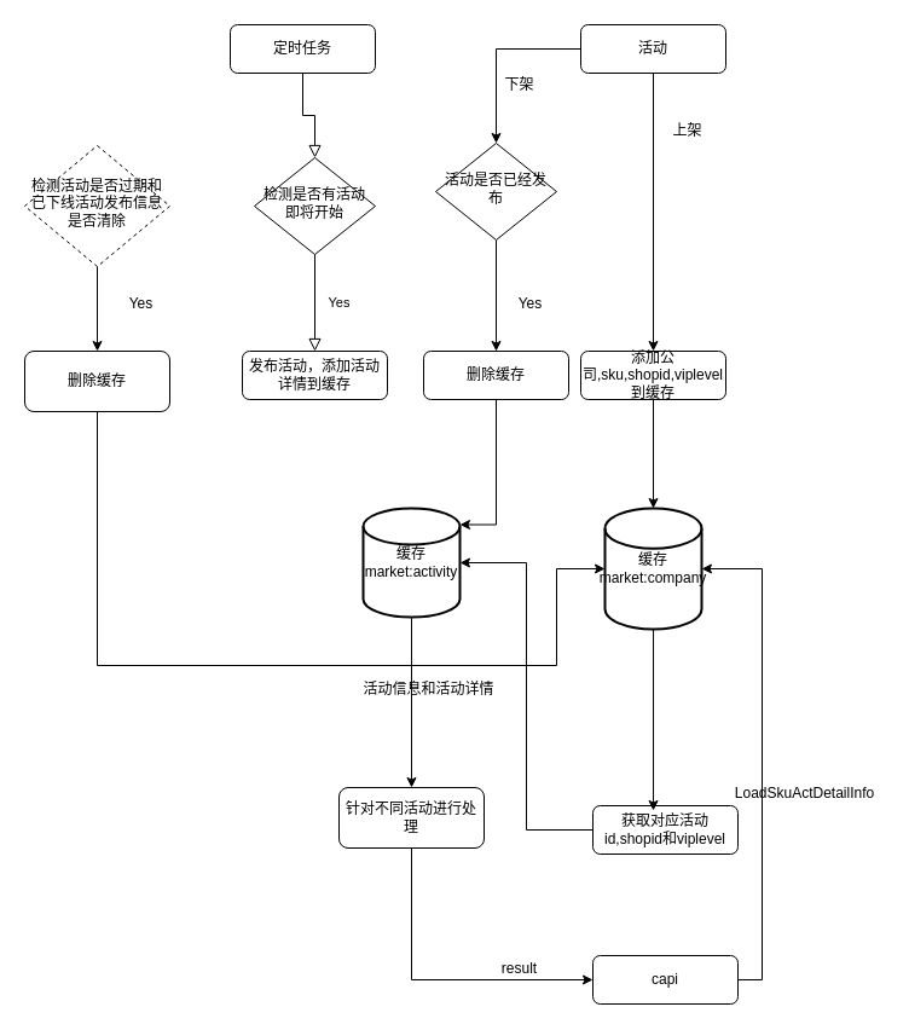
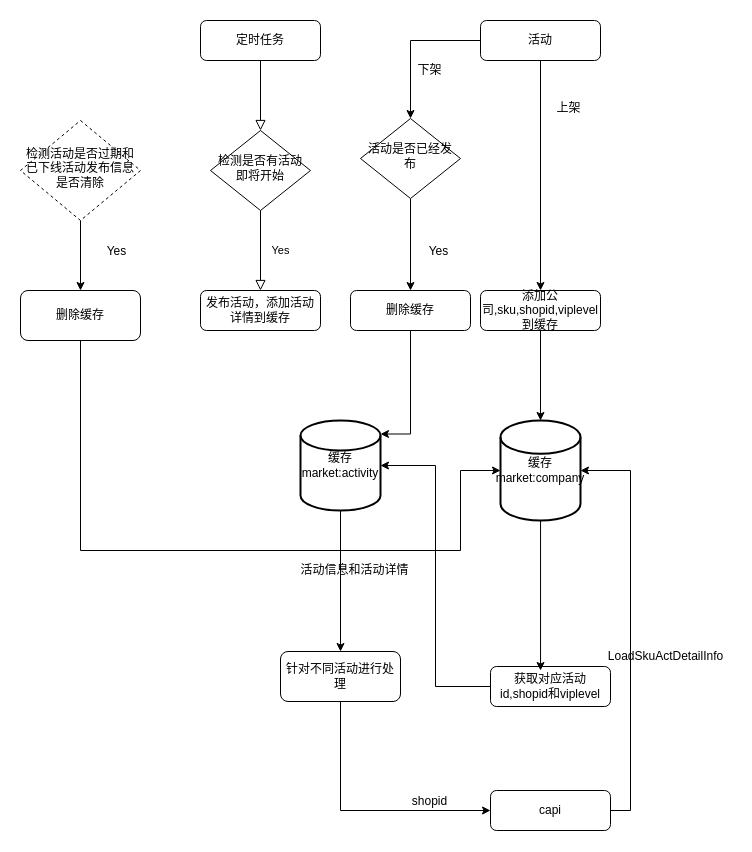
  <mxCell id="0" />
  <mxCell id="1" parent="0" />
  <mxCell id="2" value="" style="rounded=0;html=1;jettySize=auto;orthogonalLoop=1;fontSize=11;endArrow=block;endFill=0;endSize=8;strokeWidth=1;shadow=0;labelBackgroundColor=none;edgeStyle=orthogonalEdgeStyle;" parent="1" source="3" target="5" edge="1"><mxGeometry relative="1" as="geometry" /></mxCell>
- <mxCell id="3" value="定时任务" style="rounded=1;whiteSpace=wrap;html=1;fontSize=12;glass=0;strokeWidth=1;shadow=0;" parent="1" vertex="1"><mxGeometry x="190" y="20" width="120" height="40" as="geometry" /></mxCell>
+ <mxCell id="3" value="定时任务" style="rounded=1;whiteSpace=wrap;html=1;fontSize=12;glass=0;strokeWidth=1;shadow=0;" parent="1" vertex="1"><mxGeometry x="200" y="20" width="120" height="40" as="geometry" /></mxCell>
  <mxCell id="4" value="Yes" style="rounded=0;html=1;jettySize=auto;orthogonalLoop=1;fontSize=11;endArrow=block;endFill=0;endSize=8;strokeWidth=1;shadow=0;labelBackgroundColor=none;edgeStyle=orthogonalEdgeStyle;entryX=0.5;entryY=0;entryDx=0;entryDy=0;" parent="1" source="5" target="6" edge="1"><mxGeometry y="20" relative="1" as="geometry"><mxPoint as="offset" /><mxPoint x="200" y="230" as="targetPoint" /></mxGeometry></mxCell>
  <mxCell id="5" value="检测是否有活动即将开始" style="rhombus;whiteSpace=wrap;html=1;shadow=0;fontFamily=Helvetica;fontSize=12;align=center;strokeWidth=1;spacing=6;spacingTop=-4;" parent="1" vertex="1"><mxGeometry x="210" y="130" width="100" height="80" as="geometry" /></mxCell>
  <mxCell id="6" value="发布活动，添加活动详情到缓存" style="rounded=1;whiteSpace=wrap;html=1;fontSize=12;glass=0;strokeWidth=1;shadow=0;" parent="1" vertex="1"><mxGeometry x="200" y="290" width="120" height="40" as="geometry" /></mxCell>
  <mxCell id="7" style="edgeStyle=orthogonalEdgeStyle;rounded=0;orthogonalLoop=1;jettySize=auto;html=1;exitX=0.5;exitY=1;exitDx=0;exitDy=0;entryX=0.5;entryY=0;entryDx=0;entryDy=0;" parent="1" source="9" target="11" edge="1"><mxGeometry relative="1" as="geometry" /></mxCell>
  <mxCell id="8" style="edgeStyle=orthogonalEdgeStyle;rounded=0;orthogonalLoop=1;jettySize=auto;html=1;exitX=0;exitY=0.5;exitDx=0;exitDy=0;entryX=0.5;entryY=0;entryDx=0;entryDy=0;" parent="1" source="9" target="34" edge="1"><mxGeometry relative="1" as="geometry" /></mxCell>
  <mxCell id="9" value="活动" style="rounded=1;whiteSpace=wrap;html=1;fontSize=12;glass=0;strokeWidth=1;shadow=0;" parent="1" vertex="1"><mxGeometry x="480" y="20" width="120" height="40" as="geometry" /></mxCell>
  <mxCell id="10" style="edgeStyle=orthogonalEdgeStyle;rounded=0;orthogonalLoop=1;jettySize=auto;html=1;entryX=0.5;entryY=0;entryDx=0;entryDy=0;entryPerimeter=0;" parent="1" source="11" target="26" edge="1"><mxGeometry relative="1" as="geometry" /></mxCell>
  <mxCell id="11" value="添加公司,sku,shopid,viplevel到缓存" style="rounded=1;whiteSpace=wrap;html=1;fontSize=12;glass=0;strokeWidth=1;shadow=0;" parent="1" vertex="1"><mxGeometry x="480" y="290" width="120" height="40" as="geometry" /></mxCell>
  <mxCell id="12" value="上架" style="text;html=1;align=center;verticalAlign=middle;resizable=0;points=[];autosize=1;" parent="1" vertex="1"><mxGeometry x="548" y="98" width="40" height="20" as="geometry" /></mxCell>
  <mxCell id="13" style="edgeStyle=orthogonalEdgeStyle;rounded=0;orthogonalLoop=1;jettySize=auto;html=1;exitX=0.5;exitY=1;exitDx=0;exitDy=0;entryX=1;entryY=0.15;entryDx=0;entryDy=0;entryPerimeter=0;" parent="1" source="14" target="28" edge="1"><mxGeometry relative="1" as="geometry"><mxPoint x="360" y="480" as="targetPoint" /></mxGeometry></mxCell>
  <mxCell id="14" value="删除缓存" style="rounded=1;whiteSpace=wrap;html=1;fontSize=12;glass=0;strokeWidth=1;shadow=0;" parent="1" vertex="1"><mxGeometry x="350" y="290" width="120" height="40" as="geometry" /></mxCell>
  <mxCell id="15" style="edgeStyle=orthogonalEdgeStyle;rounded=0;orthogonalLoop=1;jettySize=auto;html=1;entryX=0.5;entryY=0;entryDx=0;entryDy=0;" parent="1" source="16" target="18" edge="1"><mxGeometry relative="1" as="geometry" /></mxCell>
  <mxCell id="16" value="检测活动是否过期和已下线活动发布信息是否清除" style="rhombus;whiteSpace=wrap;html=1;shadow=0;fontFamily=Helvetica;fontSize=12;align=center;strokeWidth=1;spacing=6;spacingTop=-4;dashed=1;" parent="1" vertex="1"><mxGeometry x="20" y="120" width="120" height="100" as="geometry" /></mxCell>
  <mxCell id="17" style="edgeStyle=orthogonalEdgeStyle;rounded=0;orthogonalLoop=1;jettySize=auto;html=1;entryX=0;entryY=0.5;entryDx=0;entryDy=0;entryPerimeter=0;" parent="1" source="18" target="26" edge="1"><mxGeometry relative="1" as="geometry"><Array as="points"><mxPoint x="80" y="550" /><mxPoint x="460" y="550" /><mxPoint x="460" y="470" /></Array></mxGeometry></mxCell>
  <mxCell id="18" value="删除缓存" style="rounded=1;whiteSpace=wrap;html=1;fontSize=12;glass=0;strokeWidth=1;shadow=0;" parent="1" vertex="1"><mxGeometry x="20" y="290" width="120" height="50" as="geometry" /></mxCell>
  <mxCell id="19" style="edgeStyle=orthogonalEdgeStyle;rounded=0;orthogonalLoop=1;jettySize=auto;html=1;entryX=1;entryY=0.5;entryDx=0;entryDy=0;entryPerimeter=0;" parent="1" source="20" target="28" edge="1"><mxGeometry relative="1" as="geometry"><mxPoint x="390" y="520" as="targetPoint" /></mxGeometry></mxCell>
  <mxCell id="20" value="获取对应活动id,shopid和viplevel" style="rounded=1;whiteSpace=wrap;html=1;fontSize=12;glass=0;strokeWidth=1;shadow=0;" parent="1" vertex="1"><mxGeometry x="490" y="666" width="120" height="40" as="geometry" /></mxCell>
  <mxCell id="21" style="edgeStyle=orthogonalEdgeStyle;rounded=0;orthogonalLoop=1;jettySize=auto;html=1;entryX=1;entryY=0.5;entryDx=0;entryDy=0;entryPerimeter=0;" parent="1" source="22" target="26" edge="1"><mxGeometry relative="1" as="geometry"><Array as="points"><mxPoint x="630" y="810" /><mxPoint x="630" y="470" /></Array></mxGeometry></mxCell>
  <mxCell id="22" value="capi" style="rounded=1;whiteSpace=wrap;html=1;fontSize=12;glass=0;strokeWidth=1;shadow=0;" parent="1" vertex="1"><mxGeometry x="490" y="790" width="120" height="40" as="geometry" /></mxCell>
  <mxCell id="23" value="LoadSkuActDetailInfo" style="text;html=1;align=center;verticalAlign=middle;resizable=0;points=[];autosize=1;" parent="1" vertex="1"><mxGeometry x="600" y="646" width="130" height="20" as="geometry" /></mxCell>
  <mxCell id="24" value="活动信息和活动详情" style="text;html=1;align=center;verticalAlign=middle;resizable=0;points=[];autosize=1;" parent="1" vertex="1"><mxGeometry x="294" y="560" width="120" height="20" as="geometry" /></mxCell>
  <mxCell id="25" style="edgeStyle=orthogonalEdgeStyle;rounded=0;orthogonalLoop=1;jettySize=auto;html=1;entryX=0.417;entryY=0.1;entryDx=0;entryDy=0;entryPerimeter=0;" parent="1" source="26" target="20" edge="1"><mxGeometry relative="1" as="geometry" /></mxCell>
  <mxCell id="26" value="&lt;span style=&quot;white-space: normal&quot;&gt;缓存market:company&lt;/span&gt;" style="strokeWidth=2;html=1;shape=mxgraph.flowchart.database;whiteSpace=wrap;" parent="1" vertex="1"><mxGeometry x="500" y="420" width="80" height="100" as="geometry" /></mxCell>
  <mxCell id="27" style="edgeStyle=orthogonalEdgeStyle;rounded=0;orthogonalLoop=1;jettySize=auto;html=1;entryX=0.5;entryY=0;entryDx=0;entryDy=0;" parent="1" source="28" target="30" edge="1"><mxGeometry relative="1" as="geometry" /></mxCell>
  <mxCell id="28" value="&lt;span style=&quot;white-space: normal&quot;&gt;缓存market:activity&lt;/span&gt;" style="strokeWidth=2;html=1;shape=mxgraph.flowchart.database;whiteSpace=wrap;" parent="1" vertex="1"><mxGeometry x="300" y="420" width="80" height="90" as="geometry" /></mxCell>
  <mxCell id="29" style="edgeStyle=orthogonalEdgeStyle;rounded=0;orthogonalLoop=1;jettySize=auto;html=1;exitX=0.5;exitY=1;exitDx=0;exitDy=0;entryX=0;entryY=0.5;entryDx=0;entryDy=0;" parent="1" source="30" target="22" edge="1"><mxGeometry relative="1" as="geometry" /></mxCell>
  <mxCell id="30" value="针对不同活动进行处理" style="rounded=1;whiteSpace=wrap;html=1;fontSize=12;glass=0;strokeWidth=1;shadow=0;" parent="1" vertex="1"><mxGeometry x="280" y="651" width="120" height="50" as="geometry" /></mxCell>
- <mxCell id="31" value="result" style="text;html=1;align=center;verticalAlign=middle;resizable=0;points=[];autosize=1;" parent="1" vertex="1"><mxGeometry x="409" y="791" width="40" height="20" as="geometry" /></mxCell>
+ <mxCell id="31" value="shopid" style="text;html=1;align=center;verticalAlign=middle;resizable=0;points=[];autosize=1;" parent="1" vertex="1"><mxGeometry x="409" y="791" width="40" height="20" as="geometry" /></mxCell>
  <mxCell id="32" value="Yes" style="text;html=1;align=center;verticalAlign=middle;resizable=0;points=[];autosize=1;" parent="1" vertex="1"><mxGeometry x="96" y="241" width="40" height="20" as="geometry" /></mxCell>
  <mxCell id="33" style="edgeStyle=orthogonalEdgeStyle;rounded=0;orthogonalLoop=1;jettySize=auto;html=1;entryX=0.5;entryY=0;entryDx=0;entryDy=0;" edge="1" parent="1" source="34" target="14"><mxGeometry relative="1" as="geometry" /></mxCell>
  <mxCell id="34" value="活动是否已经发布" style="rhombus;whiteSpace=wrap;html=1;shadow=0;fontFamily=Helvetica;fontSize=12;align=center;strokeWidth=1;spacing=6;spacingTop=-4;" vertex="1" parent="1"><mxGeometry x="360" y="118" width="100" height="80" as="geometry" /></mxCell>
  <mxCell id="35" value="下架" style="text;html=1;align=center;verticalAlign=middle;resizable=0;points=[];autosize=1;" vertex="1" parent="1"><mxGeometry x="409" y="60" width="40" height="20" as="geometry" /></mxCell>
  <mxCell id="36" value="Yes" style="text;html=1;align=center;verticalAlign=middle;resizable=0;points=[];autosize=1;" vertex="1" parent="1"><mxGeometry x="418" y="241" width="40" height="20" as="geometry" /></mxCell>
